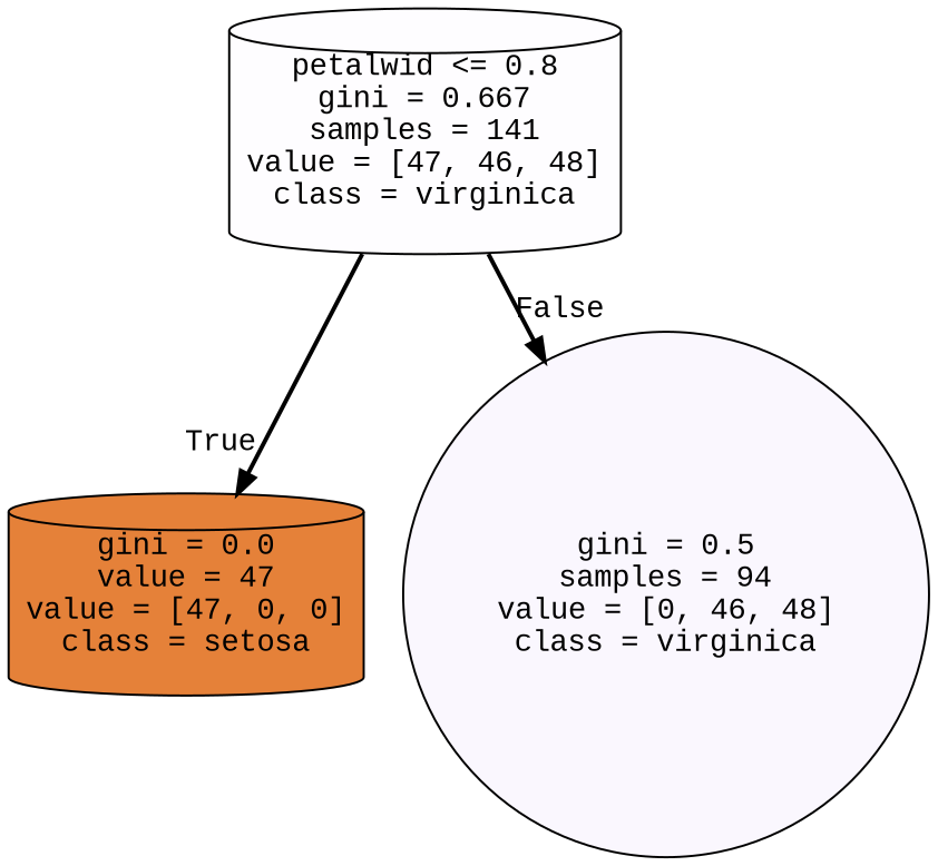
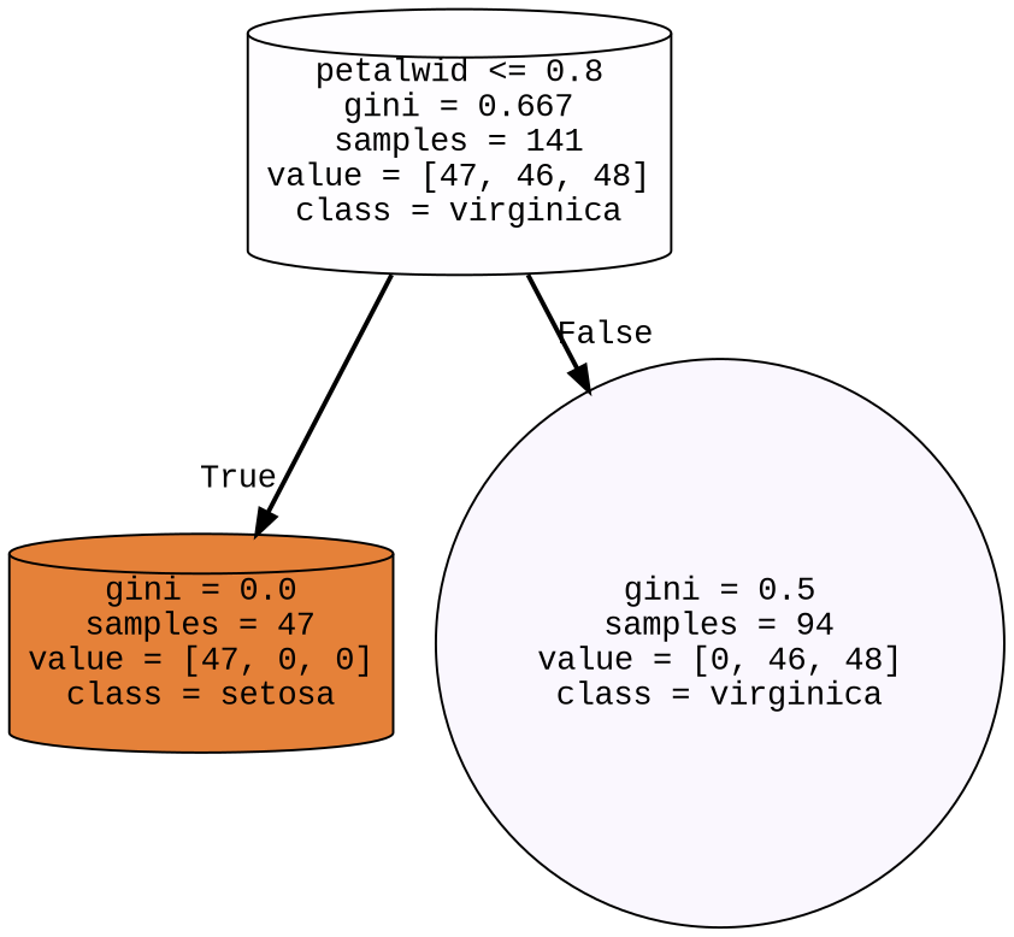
  digraph {
    ranksep=equally
    splines=polyline
    fontname="Liberation Mono"
    node [color=black shape=cylinder style=filled fontname="Liberation Mono"]
    edge [labeldistance=2.5 style=bold fontname="Liberation Mono"]
    n1 [fillcolor="#fefdff" label="petalwid <= 0.8\ngini = 0.667\nsamples = 141\nvalue = [47, 46, 48]\nclass = virginica"]
-   n2 [fillcolor="#e58139" label="gini = 0.0\nvalue = 47\nvalue = [47, 0, 0]\nclass = setosa"]
+   n2 [fillcolor="#e58139" label="gini = 0.0\nsamples = 47\nvalue = [47, 0, 0]\nclass = setosa"]
    n3 [fillcolor="#faf7fe" label="gini = 0.5\nsamples = 94\nvalue = [0, 46, 48]\nclass = virginica" shape=circle]
    subgraph sub_1 {
      rank=same
      n1
    }
    subgraph sub_2 {
      rank=same
      n2
      n3
    }
    n1 -> n2 [headlabel=True labelangle=45]
    n1 -> n3 [headlabel=False labelangle=-45]
  }
